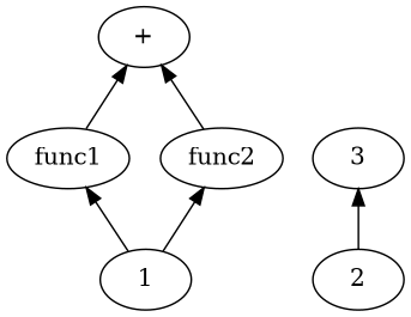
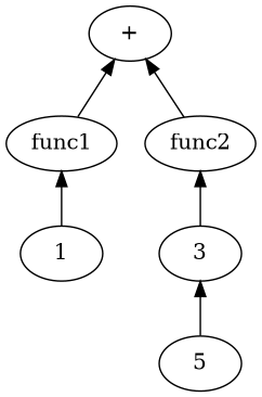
  digraph {
    rankdir=BT
    n1 [label=1]
    n2 [label=func1]
    n3 [label="+"]
-   n4 [label=2]
+   n4 [label=5]
    n5 [label=3]
    n6 [label=func2]
    n1 -> n2
    n2 -> n3
    n4 -> n5
-   n1 -> n6
+   n5 -> n6
    n6 -> n3
  }
